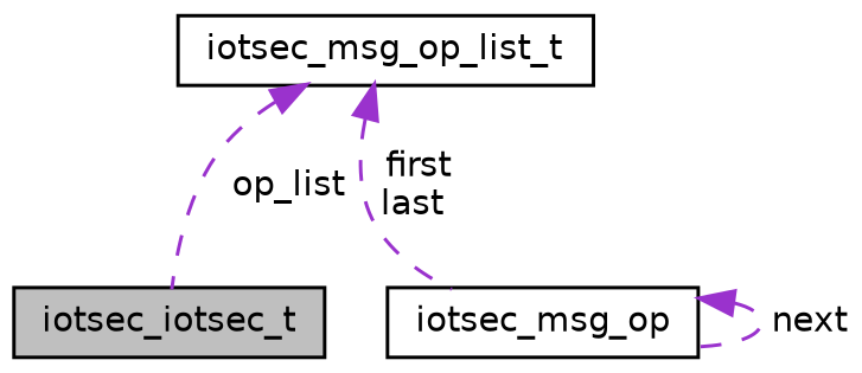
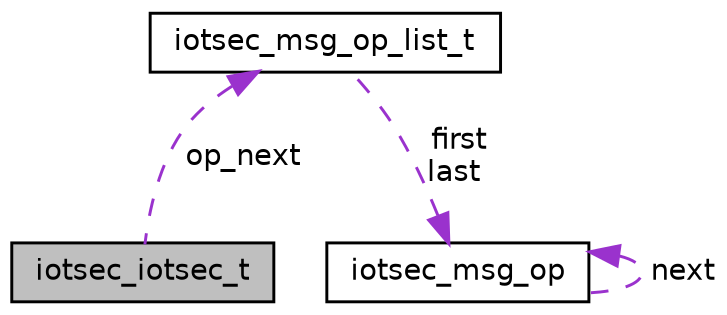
  digraph {
    node [color=black fillcolor=white fontname=Helvetica fontsize=10 shape=record style=filled]
    edge [color=darkorchid3 dir=back fontname=Helvetica fontsize=10 labelfontname=Helvetica labelfontsize=10 style=dashed]
    n1 [fillcolor=grey75 fontcolor=black height=0.2 label=iotsec_iotsec_t width=0.4]
    n2 [height=0.2 label=iotsec_msg_op_list_t width=0.4]
    n3 [height=0.2 label=iotsec_msg_op width=0.4]
-   n2 -> n1 [label=" op_list"]
-   n2 -> n3 [label=" first\nlast"]
+   n2 -> n1 [label=" op_next"]
+   n3 -> n2 [label=" first\nlast"]
    n3 -> n3 [label=" next"]
  }
